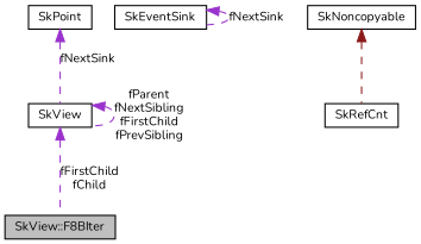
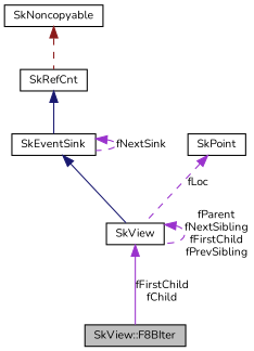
  digraph {
    fontname=Nunito
    node [color=black fillcolor=white fontname=Nunito fontsize=10 shape=record style=filled]
    edge [color=darkorchid3 dir=back fontname=Nunito fontsize=10 labelfontname=FreeSans labelfontsize=10 style=dashed]
    n1 [fillcolor=grey75 fontcolor=black height=0.2 label="SkView::F8BIter" width=0.4]
    n2 [height=0.2 label=SkView width=0.4]
    n3 [height=0.2 label=SkEventSink width=0.4]
    n4 [height=0.2 label=SkRefCnt width=0.4]
    n5 [height=0.2 label=SkNoncopyable width=0.4]
    n6 [height=0.2 label=SkPoint width=0.4]
-   n2 -> n1 [label="fFirstChild\nfChild"]
+   n2 -> n1 [label="fFirstChild\nfChild" style=solid]
    n2 -> n2 [label="fParent\nfNextSibling\nfFirstChild\nfPrevSibling"]
+   n3 -> n2 [color=midnightblue style=solid]
    n3 -> n3 [label=fNextSink]
+   n4 -> n3 [color=midnightblue style=solid]
    n5 -> n4 [color=firebrick4]
-   n6 -> n2 [label=fNextSink]
+   n6 -> n2 [label=fLoc]
  }
